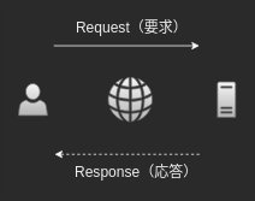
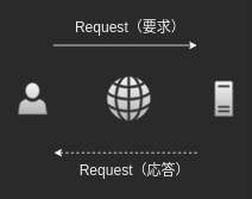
  <mxCell id="0" />
  <mxCell id="1" parent="0" />
  <mxCell id="2" value="" style="endArrow=classic;html=1;rounded=0;fillColor=#eeeeee;strokeColor=#FFFFFF;fontColor=#F0F0F0;" parent="1" edge="1"><mxGeometry width="50" height="50" relative="1" as="geometry"><mxPoint x="59" y="50" as="sourcePoint" /><mxPoint x="220" y="50" as="targetPoint" /></mxGeometry></mxCell>
  <mxCell id="3" value="" style="endArrow=classic;html=1;rounded=0;dashed=1;fillColor=#f9f7ed;strokeColor=#FFFFFF;" parent="1" edge="1"><mxGeometry width="50" height="50" relative="1" as="geometry"><mxPoint x="220" y="170" as="sourcePoint" /><mxPoint x="60" y="170" as="targetPoint" /></mxGeometry></mxCell>
  <mxCell id="4" value="" style="group;fillColor=none;" vertex="1" connectable="0" parent="1"><mxGeometry x="20" y="85" width="240" height="49" as="geometry" /></mxCell>
  <mxCell id="5" value="" style="sketch=0;pointerEvents=1;shadow=0;dashed=0;html=1;strokeColor=#666666;fillColor=#f5f5f5;labelPosition=center;verticalLabelPosition=bottom;verticalAlign=top;outlineConnect=0;align=center;shape=mxgraph.office.users.user;gradientColor=#b3b3b3;" parent="4" vertex="1"><mxGeometry y="7" width="32" height="35" as="geometry" /></mxCell>
  <mxCell id="6" value="" style="sketch=0;pointerEvents=1;shadow=0;dashed=0;html=1;strokeColor=#666666;fillColor=#f5f5f5;labelPosition=center;verticalLabelPosition=bottom;verticalAlign=top;outlineConnect=0;align=center;shape=mxgraph.office.servers.server_generic;gradientColor=#b3b3b3;" parent="4" vertex="1"><mxGeometry x="220" y="5" width="20" height="39" as="geometry" /></mxCell>
  <mxCell id="7" value="" style="sketch=0;pointerEvents=1;shadow=0;dashed=0;html=1;strokeColor=#666666;fillColor=#f5f5f5;labelPosition=center;verticalLabelPosition=bottom;verticalAlign=top;outlineConnect=0;align=center;shape=mxgraph.office.concepts.globe_internet;gradientColor=#b3b3b3;" parent="4" vertex="1"><mxGeometry x="99" width="49" height="49" as="geometry" /></mxCell>
  <mxCell id="8" value="Request（要求）" style="text;html=1;resizable=0;autosize=1;align=center;verticalAlign=middle;points=[];fillColor=none;strokeColor=none;rounded=0;fontSize=16;fontColor=#F0F0F0;" vertex="1" parent="1"><mxGeometry x="75" y="20" width="140" height="20" as="geometry" /></mxCell>
- <mxCell id="9" value="Response（応答）" style="text;html=1;resizable=0;autosize=1;align=center;verticalAlign=middle;points=[];fillColor=none;strokeColor=none;rounded=0;fontSize=16;fontColor=#f0f0f0;" vertex="1" parent="1"><mxGeometry x="75" y="180" width="150" height="20" as="geometry" /></mxCell>
+ <mxCell id="9" value="Request（応答）" style="text;html=1;resizable=0;autosize=1;align=center;verticalAlign=middle;points=[];fillColor=none;strokeColor=none;rounded=0;fontSize=16;fontColor=#f0f0f0;" vertex="1" parent="1"><mxGeometry x="75" y="180" width="150" height="20" as="geometry" /></mxCell>
